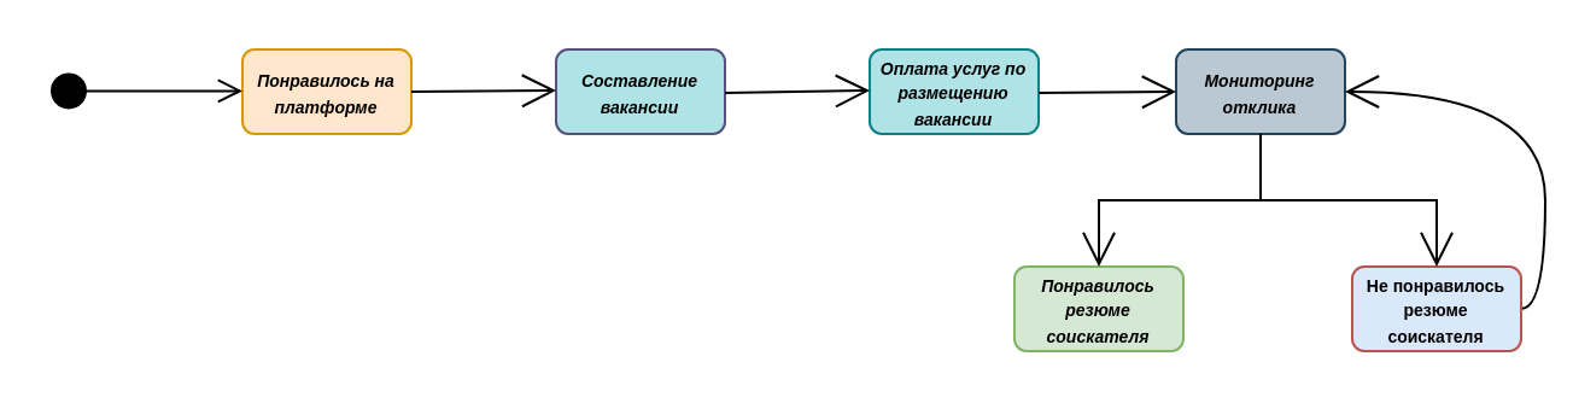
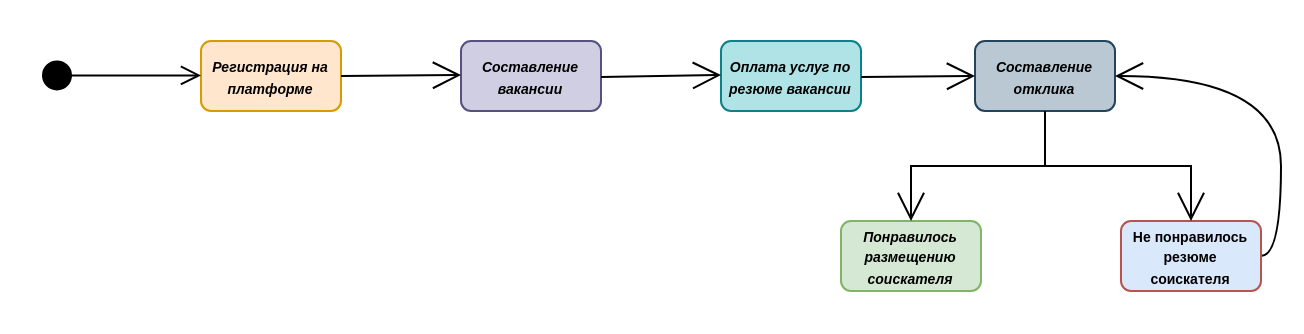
  <mxCell id="0" />
  <mxCell id="1" parent="0" />
- <mxCell id="2" value="&lt;div style=&quot;line-height: 70%;&quot;&gt;&lt;span style=&quot;background-color: initial;&quot;&gt;&lt;font style=&quot;font-size: 7px;&quot;&gt;&lt;b&gt;&lt;i&gt;Понравилось на платформе&lt;/i&gt;&lt;/b&gt;&lt;/font&gt;&lt;/span&gt;&lt;/div&gt;" style="html=1;rounded=1;absoluteArcSize=1;arcSize=10;whiteSpace=wrap;align=center;fillColor=#ffe6cc;strokeColor=#d79b00;" parent="1" vertex="1"><mxGeometry x="100" y="20" width="70" height="35" as="geometry" /></mxCell>
- <mxCell id="3" value="&lt;div style=&quot;line-height: 70%;&quot;&gt;&lt;span style=&quot;background-color: initial;&quot;&gt;&lt;font style=&quot;font-size: 7px;&quot;&gt;&lt;b&gt;&lt;i&gt;Составление вакансии&lt;/i&gt;&lt;/b&gt;&lt;/font&gt;&lt;/span&gt;&lt;/div&gt;" style="html=1;rounded=1;absoluteArcSize=1;arcSize=10;whiteSpace=wrap;align=center;fillColor=#b0e3e6;strokeColor=#56517e;" parent="1" vertex="1"><mxGeometry x="230" y="20" width="70" height="35" as="geometry" /></mxCell>
+ <mxCell id="2" value="&lt;div style=&quot;line-height: 70%;&quot;&gt;&lt;span style=&quot;background-color: initial;&quot;&gt;&lt;font style=&quot;font-size: 7px;&quot;&gt;&lt;b&gt;&lt;i&gt;Регистрация на платформе&lt;/i&gt;&lt;/b&gt;&lt;/font&gt;&lt;/span&gt;&lt;/div&gt;" style="html=1;rounded=1;absoluteArcSize=1;arcSize=10;whiteSpace=wrap;align=center;fillColor=#ffe6cc;strokeColor=#d79b00;" parent="1" vertex="1"><mxGeometry x="100" y="20" width="70" height="35" as="geometry" /></mxCell>
+ <mxCell id="3" value="&lt;div style=&quot;line-height: 70%;&quot;&gt;&lt;span style=&quot;background-color: initial;&quot;&gt;&lt;font style=&quot;font-size: 7px;&quot;&gt;&lt;b&gt;&lt;i&gt;Составление вакансии&lt;/i&gt;&lt;/b&gt;&lt;/font&gt;&lt;/span&gt;&lt;/div&gt;" style="html=1;rounded=1;absoluteArcSize=1;arcSize=10;whiteSpace=wrap;align=center;fillColor=#d0cee2;strokeColor=#56517e;" parent="1" vertex="1"><mxGeometry x="230" y="20" width="70" height="35" as="geometry" /></mxCell>
  <mxCell id="4" value="" style="endArrow=open;endFill=1;endSize=12;html=1;rounded=0;exitX=1;exitY=0.5;exitDx=0;exitDy=0;" parent="1" source="2" edge="1"><mxGeometry width="160" relative="1" as="geometry"><mxPoint x="120" y="37.34" as="sourcePoint" /><mxPoint x="230" y="37" as="targetPoint" /></mxGeometry></mxCell>
- <mxCell id="5" value="&lt;div style=&quot;line-height: 70%;&quot;&gt;&lt;span style=&quot;font-size: 7px;&quot;&gt;&lt;b&gt;&lt;i&gt;Оплата услуг по размещению вакансии&lt;/i&gt;&lt;/b&gt;&lt;/span&gt;&lt;/div&gt;" style="html=1;rounded=1;absoluteArcSize=1;arcSize=10;whiteSpace=wrap;align=center;fillColor=#b0e3e6;strokeColor=#0e8088;" parent="1" vertex="1"><mxGeometry x="360" y="20" width="70" height="35" as="geometry" /></mxCell>
+ <mxCell id="5" value="&lt;div style=&quot;line-height: 70%;&quot;&gt;&lt;span style=&quot;font-size: 7px;&quot;&gt;&lt;b&gt;&lt;i&gt;Оплата услуг по резюме вакансии&lt;/i&gt;&lt;/b&gt;&lt;/span&gt;&lt;/div&gt;" style="html=1;rounded=1;absoluteArcSize=1;arcSize=10;whiteSpace=wrap;align=center;fillColor=#b0e3e6;strokeColor=#0e8088;" parent="1" vertex="1"><mxGeometry x="360" y="20" width="70" height="35" as="geometry" /></mxCell>
  <mxCell id="6" value="" style="endArrow=open;endFill=1;endSize=12;html=1;rounded=0;exitX=1;exitY=0.5;exitDx=0;exitDy=0;" parent="1" edge="1"><mxGeometry width="160" relative="1" as="geometry"><mxPoint x="300" y="38" as="sourcePoint" /><mxPoint x="360" y="37" as="targetPoint" /></mxGeometry></mxCell>
- <mxCell id="7" value="&lt;div style=&quot;line-height: 70%;&quot;&gt;&lt;span style=&quot;font-size: 7px;&quot;&gt;&lt;b&gt;&lt;i&gt;Мониторинг отклика&lt;/i&gt;&lt;/b&gt;&lt;/span&gt;&lt;/div&gt;" style="html=1;rounded=1;absoluteArcSize=1;arcSize=10;whiteSpace=wrap;align=center;fillColor=#bac8d3;strokeColor=#23445d;" parent="1" vertex="1"><mxGeometry x="487" y="20" width="70" height="35" as="geometry" /></mxCell>
+ <mxCell id="7" value="&lt;div style=&quot;line-height: 70%;&quot;&gt;&lt;span style=&quot;font-size: 7px;&quot;&gt;&lt;b&gt;&lt;i&gt;Составление отклика&lt;/i&gt;&lt;/b&gt;&lt;/span&gt;&lt;/div&gt;" style="html=1;rounded=1;absoluteArcSize=1;arcSize=10;whiteSpace=wrap;align=center;fillColor=#bac8d3;strokeColor=#23445d;" parent="1" vertex="1"><mxGeometry x="487" y="20" width="70" height="35" as="geometry" /></mxCell>
  <mxCell id="8" value="" style="endArrow=open;endFill=1;endSize=12;html=1;rounded=0;exitX=1;exitY=0.5;exitDx=0;exitDy=0;entryX=0;entryY=0.5;entryDx=0;entryDy=0;" parent="1" target="7" edge="1"><mxGeometry width="160" relative="1" as="geometry"><mxPoint x="430" y="38" as="sourcePoint" /><mxPoint x="470" y="38" as="targetPoint" /></mxGeometry></mxCell>
- <mxCell id="9" value="&lt;div style=&quot;line-height: 70%;&quot;&gt;&lt;span style=&quot;font-size: 7px;&quot;&gt;&lt;i&gt;&lt;b&gt;Понравилось резюме соискателя&lt;/b&gt;&lt;/i&gt;&lt;/span&gt;&lt;/div&gt;" style="html=1;rounded=1;absoluteArcSize=1;arcSize=10;whiteSpace=wrap;align=center;fillColor=#d5e8d4;strokeColor=#82b366;" parent="1" vertex="1"><mxGeometry x="420" y="110" width="70" height="35" as="geometry" /></mxCell>
+ <mxCell id="9" value="&lt;div style=&quot;line-height: 70%;&quot;&gt;&lt;span style=&quot;font-size: 7px;&quot;&gt;&lt;i&gt;&lt;b&gt;Понравилось размещению соискателя&lt;/b&gt;&lt;/i&gt;&lt;/span&gt;&lt;/div&gt;" style="html=1;rounded=1;absoluteArcSize=1;arcSize=10;whiteSpace=wrap;align=center;fillColor=#d5e8d4;strokeColor=#82b366;" parent="1" vertex="1"><mxGeometry x="420" y="110" width="70" height="35" as="geometry" /></mxCell>
  <mxCell id="10" value="" style="endArrow=open;endFill=1;endSize=12;html=1;rounded=0;exitX=1;exitY=0.5;exitDx=0;exitDy=0;entryX=1;entryY=0.5;entryDx=0;entryDy=0;edgeStyle=orthogonalEdgeStyle;curved=1;" parent="1" source="11" target="7" edge="1"><mxGeometry width="160" relative="1" as="geometry"><mxPoint x="640" y="128" as="sourcePoint" /><mxPoint x="700" y="127" as="targetPoint" /></mxGeometry></mxCell>
  <mxCell id="11" value="&lt;div style=&quot;line-height: 70%;&quot;&gt;&lt;span style=&quot;font-size: 7px;&quot;&gt;&lt;b&gt;Не понравилось резюме соискателя&lt;/b&gt;&lt;/span&gt;&lt;/div&gt;" style="html=1;rounded=1;absoluteArcSize=1;arcSize=10;whiteSpace=wrap;align=center;fillColor=#dae8fc;strokeColor=#b85450;" parent="1" vertex="1"><mxGeometry x="560" y="110" width="70" height="35" as="geometry" /></mxCell>
  <mxCell id="12" value="" style="endArrow=open;endFill=1;endSize=12;html=1;rounded=0;exitX=0.5;exitY=1;exitDx=0;exitDy=0;entryX=0.5;entryY=0;entryDx=0;entryDy=0;edgeStyle=orthogonalEdgeStyle;" parent="1" source="7" target="9" edge="1"><mxGeometry width="160" relative="1" as="geometry"><mxPoint x="500" y="91" as="sourcePoint" /><mxPoint x="560" y="90" as="targetPoint" /></mxGeometry></mxCell>
  <mxCell id="13" value="" style="endArrow=open;endFill=1;endSize=12;html=1;rounded=0;entryX=0.5;entryY=0;entryDx=0;entryDy=0;exitX=0.5;exitY=1;exitDx=0;exitDy=0;edgeStyle=orthogonalEdgeStyle;" parent="1" source="7" target="11" edge="1"><mxGeometry width="160" relative="1" as="geometry"><mxPoint x="530" y="80" as="sourcePoint" /><mxPoint x="610" y="90" as="targetPoint" /></mxGeometry></mxCell>
  <mxCell id="14" value="" style="html=1;verticalAlign=bottom;startArrow=circle;startFill=1;endArrow=open;startSize=6;endSize=8;curved=0;rounded=0;" edge="1" parent="1"><mxGeometry width="80" relative="1" as="geometry"><mxPoint x="20" y="37.21" as="sourcePoint" /><mxPoint x="100" y="37.21" as="targetPoint" /></mxGeometry></mxCell>
